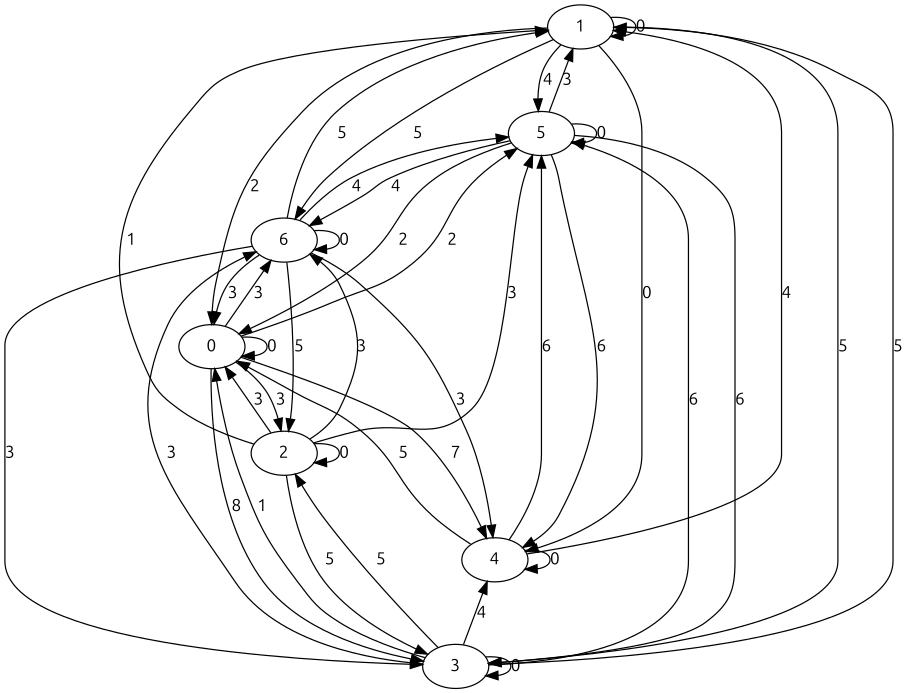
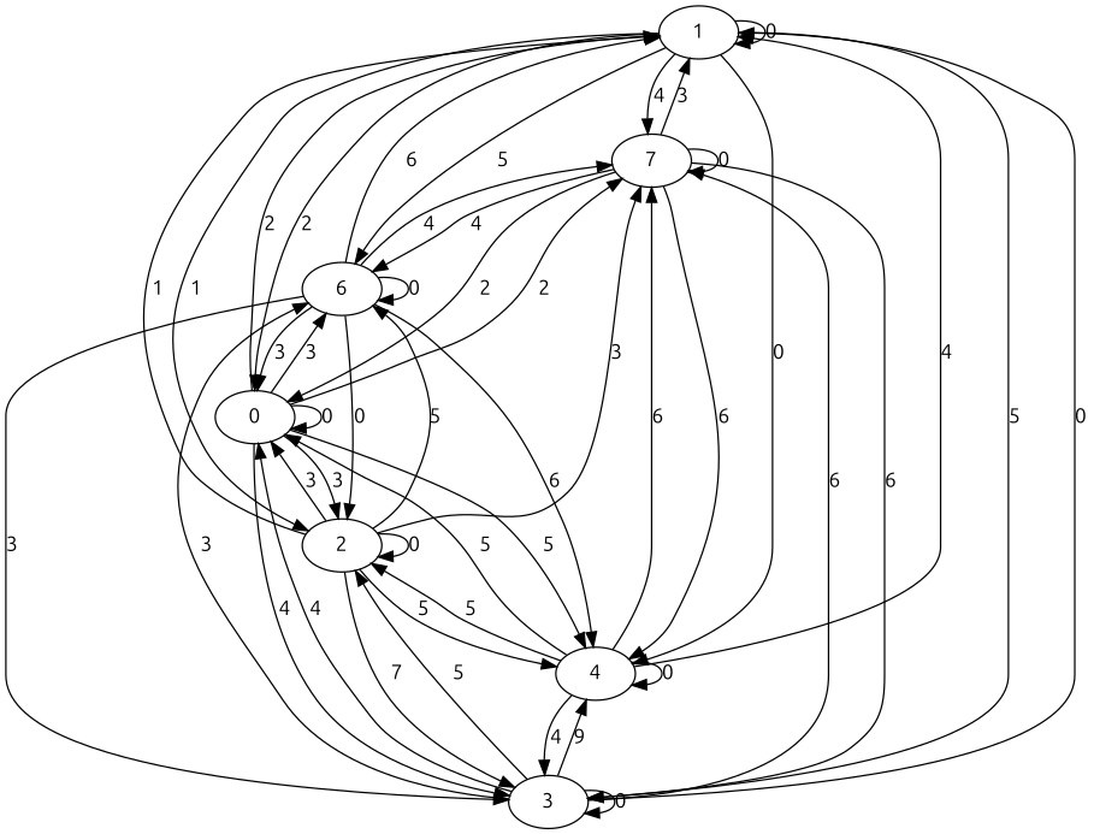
  strict digraph {
    fontname=Ubuntu
    node [fontname=Ubuntu]
    edge [fontname=Ubuntu weight=5]
    n1 [label=1]
-   n2 [label=5]
+   n2 [label=7]
    n3 [label=3]
    n4 [label=4]
    n5 [label=2]
    n6 [label=0]
    n7 [label=6]
    n1 -> n1 [label=0 weight=0]
    n1 -> n2 [label=4 weight=3]
    n1 -> n3 [label=5]
    n1 -> n4 [label=0 weight=4]
+   n1 -> n5 [label=1 weight=1]
    n1 -> n6 [label=2 weight=2]
    n1 -> n7 [label=5]
    n2 -> n1 [label=3 weight=3]
    n2 -> n2 [label=0 weight=0]
    n2 -> n3 [label=6 weight=6]
    n2 -> n4 [label=6 weight=6]
    n2 -> n6 [label=2 weight=2]
    n2 -> n7 [label=4 weight=4]
-   n3 -> n1 [label=5]
+   n3 -> n1 [label=0]
    n3 -> n2 [label=6 weight=6]
    n3 -> n3 [label=0 weight=0]
-   n3 -> n4 [label=4 weight=4]
+   n3 -> n4 [label=9 weight=4]
    n3 -> n5 [label=5]
-   n3 -> n6 [label=1 weight=4]
+   n3 -> n6 [label=4 weight=4]
    n3 -> n7 [label=3 weight=3]
    n4 -> n1 [label=4 weight=4]
    n4 -> n2 [label=6 weight=6]
+   n4 -> n3 [label=4 weight=4]
    n4 -> n4 [label=0 weight=0]
+   n4 -> n5 [label=5]
    n4 -> n6 [label=5]
    n5 -> n1 [label=1 weight=1]
    n5 -> n2 [label=3 weight=3]
-   n5 -> n3 [label=5]
+   n5 -> n3 [label=7]
+   n5 -> n4 [label=5]
    n5 -> n5 [label=0 weight=0]
    n5 -> n6 [label=3 weight=3]
-   n5 -> n7 [label=3]
+   n5 -> n7 [label=5]
+   n6 -> n1 [label=2 weight=2]
    n6 -> n2 [label=2 weight=2]
-   n6 -> n3 [label=8 weight=4]
-   n6 -> n4 [label=7]
+   n6 -> n3 [label=4 weight=4]
+   n6 -> n4 [label=5]
    n6 -> n5 [label=3 weight=3]
    n6 -> n6 [label=0 weight=0]
    n6 -> n7 [label=3 weight=3]
-   n7 -> n1 [label=5]
+   n7 -> n1 [label=6]
    n7 -> n2 [label=4 weight=4]
    n7 -> n3 [label=3 weight=3]
-   n7 -> n4 [label=3 weight=6]
-   n7 -> n5 [label=5]
+   n7 -> n4 [label=6 weight=6]
+   n7 -> n5 [label=0]
    n7 -> n6 [label=3 weight=3]
    n7 -> n7 [label=0 weight=0]
  }
